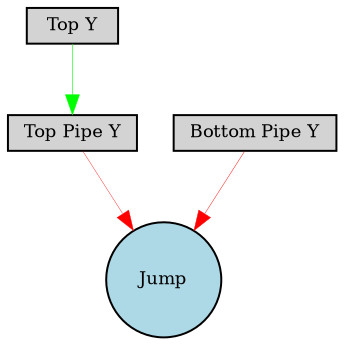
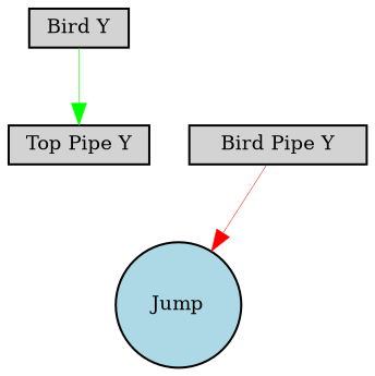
  digraph {
    node [fillcolor=lightgray fontsize=9 shape=box style=filled]
    edge [color=red style=solid]
-   "Bird Y" [height=0.2 width=0.2 label="Top Y"]
+   "Bird Y" [height=0.2 width=0.2]
    "Top Pipe Y" [height=0.2 width=0.2]
    Jump [fillcolor=lightblue height=0.2 shape=circle width=0.2]
-   "Bottom Pipe Y" [height=0.2 width=0.2]
+   "Bottom Pipe Y" [height=0.2 width=0.2 label="Bird Pipe Y"]
    "Bird Y" -> "Top Pipe Y" [color=green penwidth=0.3006813061275695]
-   "Top Pipe Y" -> Jump [penwidth=0.19144829526208484]
    "Bottom Pipe Y" -> Jump [penwidth=0.22623097542372708]
  }
